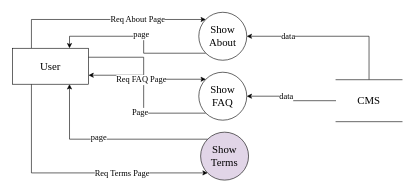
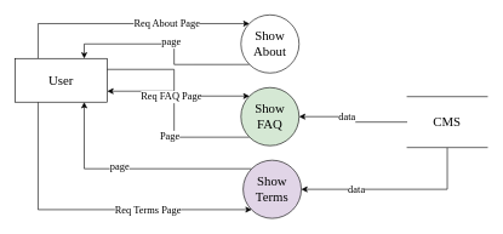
  <mxCell id="0" />
  <mxCell id="1" parent="0" />
  <mxCell id="2" value="" style="edgeStyle=orthogonalEdgeStyle;rounded=0;orthogonalLoop=1;jettySize=auto;html=1;fontFamily=Times New Roman;fontSize=16;entryX=0.25;entryY=1;entryDx=0;entryDy=0;exitX=1;exitY=0;exitDx=0;exitDy=0;" parent="1" edge="1"><mxGeometry relative="1" as="geometry"><mxPoint x="580" y="70" as="targetPoint" /></mxGeometry></mxCell>
  <mxCell id="3" style="edgeStyle=orthogonalEdgeStyle;rounded=0;orthogonalLoop=1;jettySize=auto;html=1;exitX=0.75;exitY=1;exitDx=0;exitDy=0;entryX=1;entryY=1;entryDx=0;entryDy=0;fontFamily=Times New Roman;fontSize=16;" parent="1" edge="1"><mxGeometry relative="1" as="geometry"><Array as="points"><mxPoint x="640" y="217" /></Array><mxPoint x="640" y="70" as="sourcePoint" /></mxGeometry></mxCell>
  <mxCell id="4" style="edgeStyle=elbowEdgeStyle;rounded=0;orthogonalLoop=1;jettySize=auto;html=1;exitX=0.25;exitY=0;exitDx=0;exitDy=0;entryX=0;entryY=0;entryDx=0;entryDy=0;fontSize=14;elbow=vertical;fontFamily=Times New Roman;" parent="1" source="8" target="23" edge="1"><mxGeometry relative="1" as="geometry"><Array as="points"><mxPoint x="250" y="32" /></Array></mxGeometry></mxCell>
  <mxCell id="5" value="Req About Page" style="edgeLabel;html=1;align=center;verticalAlign=middle;resizable=0;points=[];fontSize=14;fontFamily=Times New Roman;" parent="4" connectable="0" vertex="1"><mxGeometry x="0.327" y="1" relative="1" as="geometry"><mxPoint as="offset" /></mxGeometry></mxCell>
  <mxCell id="6" style="edgeStyle=elbowEdgeStyle;rounded=0;orthogonalLoop=1;jettySize=auto;html=1;exitX=0.25;exitY=1;exitDx=0;exitDy=0;entryX=0;entryY=1;entryDx=0;entryDy=0;fontSize=14;elbow=vertical;fontFamily=Times New Roman;" parent="1" source="8" target="26" edge="1"><mxGeometry relative="1" as="geometry"><Array as="points"><mxPoint x="230" y="288" /></Array></mxGeometry></mxCell>
  <mxCell id="7" value="Req Terms Page" style="edgeLabel;html=1;align=center;verticalAlign=middle;resizable=0;points=[];fontSize=14;fontFamily=Times New Roman;" parent="6" connectable="0" vertex="1"><mxGeometry x="0.352" y="-1" relative="1" as="geometry"><mxPoint as="offset" /></mxGeometry></mxCell>
  <mxCell id="8" value="&lt;span style=&quot;font-size: 18px&quot;&gt;User&lt;/span&gt;" style="rounded=0;whiteSpace=wrap;html=1;fontFamily=Times New Roman;" parent="1" vertex="1"><mxGeometry x="20" y="80" width="127" height="60" as="geometry" /></mxCell>
  <mxCell id="9" style="rounded=0;orthogonalLoop=1;jettySize=auto;html=1;exitX=0;exitY=1;exitDx=0;exitDy=0;fontSize=17;startArrow=none;startFill=0;endArrow=classic;endFill=1;entryX=1;entryY=0.75;entryDx=0;entryDy=0;edgeStyle=orthogonalEdgeStyle;fontFamily=Times New Roman;" parent="1" source="11" target="8" edge="1"><mxGeometry relative="1" as="geometry"><mxPoint x="231" y="180" as="targetPoint" /></mxGeometry></mxCell>
  <mxCell id="10" value="Page" style="edgeLabel;html=1;align=center;verticalAlign=middle;resizable=0;points=[];fontSize=14;fontFamily=Times New Roman;" parent="9" connectable="0" vertex="1"><mxGeometry x="-0.83" y="2" relative="1" as="geometry"><mxPoint x="-88" y="-3" as="offset" /></mxGeometry></mxCell>
- <mxCell id="11" value="&lt;p&gt;&lt;font style=&quot;font-size: 18px&quot;&gt;Show FAQ&lt;/font&gt;&lt;/p&gt;" style="ellipse;whiteSpace=wrap;html=1;aspect=fixed;shadow=0;sketch=0;rotation=0;fontFamily=Times New Roman;" parent="1" vertex="1"><mxGeometry x="331" y="120" width="80" height="80" as="geometry" /></mxCell>
+ <mxCell id="11" value="&lt;p&gt;&lt;font style=&quot;font-size: 18px&quot;&gt;Show FAQ&lt;/font&gt;&lt;/p&gt;" style="ellipse;whiteSpace=wrap;html=1;aspect=fixed;shadow=0;sketch=0;rotation=0;fontFamily=Times New Roman;fillColor=#d5e8d4;" parent="1" vertex="1"><mxGeometry x="331" y="120" width="80" height="80" as="geometry" /></mxCell>
  <mxCell id="12" style="edgeStyle=orthogonalEdgeStyle;rounded=0;orthogonalLoop=1;jettySize=auto;html=1;exitX=0;exitY=0.5;exitDx=0;exitDy=0;entryX=1;entryY=0.5;entryDx=0;entryDy=0;fontSize=17;elbow=vertical;fontFamily=Times New Roman;" parent="1" source="18" target="11" edge="1"><mxGeometry relative="1" as="geometry" /></mxCell>
  <mxCell id="13" value="data" style="edgeLabel;html=1;align=center;verticalAlign=middle;resizable=0;points=[];fontSize=14;fontFamily=Times New Roman;" parent="12" connectable="0" vertex="1"><mxGeometry x="0.16" relative="1" as="geometry"><mxPoint as="offset" /></mxGeometry></mxCell>
- <mxCell id="14" style="edgeStyle=orthogonalEdgeStyle;rounded=0;orthogonalLoop=1;jettySize=auto;html=1;exitX=0.5;exitY=0;exitDx=0;exitDy=0;entryX=1;entryY=0.5;entryDx=0;entryDy=0;fontSize=14;fontFamily=Times New Roman;" parent="1" source="18" target="23" edge="1"><mxGeometry relative="1" as="geometry" /></mxCell>
- <mxCell id="15" value="data" style="edgeLabel;html=1;align=center;verticalAlign=middle;resizable=0;points=[];fontSize=14;fontFamily=Times New Roman;" parent="14" connectable="0" vertex="1"><mxGeometry x="0.508" relative="1" as="geometry"><mxPoint as="offset" /></mxGeometry></mxCell>
+ <mxCell id="16" style="edgeStyle=orthogonalEdgeStyle;rounded=0;orthogonalLoop=1;jettySize=auto;html=1;exitX=0.5;exitY=1;exitDx=0;exitDy=0;entryX=1;entryY=0.5;entryDx=0;entryDy=0;fontSize=14;fontFamily=Times New Roman;" parent="1" source="18" target="26" edge="1"><mxGeometry relative="1" as="geometry" /></mxCell>
+ <mxCell id="17" value="data" style="edgeLabel;html=1;align=center;verticalAlign=middle;resizable=0;points=[];fontSize=14;fontFamily=Times New Roman;" parent="16" connectable="0" vertex="1"><mxGeometry x="0.415" relative="1" as="geometry"><mxPoint as="offset" /></mxGeometry></mxCell>
  <mxCell id="18" value="&lt;span style=&quot;font-size: 18px&quot;&gt;CMS&lt;/span&gt;" style="shape=partialRectangle;whiteSpace=wrap;html=1;left=0;right=0;fillColor=default;rounded=0;shadow=0;glass=0;sketch=0;fontFamily=Times New Roman;fontSize=16;gradientColor=none;" parent="1" vertex="1"><mxGeometry x="560" y="132.5" width="110" height="70" as="geometry" /></mxCell>
  <mxCell id="19" style="rounded=0;orthogonalLoop=1;jettySize=auto;html=1;entryX=0;entryY=0;entryDx=0;entryDy=0;fontSize=17;startArrow=none;startFill=0;endArrow=classic;endFill=1;exitX=1;exitY=0.25;exitDx=0;exitDy=0;edgeStyle=orthogonalEdgeStyle;fontFamily=Times New Roman;" parent="1" source="8" target="11" edge="1"><mxGeometry relative="1" as="geometry"><mxPoint x="231" y="150" as="sourcePoint" /></mxGeometry></mxCell>
  <mxCell id="20" value="Req FAQ Page" style="edgeLabel;html=1;align=center;verticalAlign=middle;resizable=0;points=[];fontSize=14;fontFamily=Times New Roman;" parent="19" connectable="0" vertex="1"><mxGeometry x="0.81" y="2" relative="1" as="geometry"><mxPoint x="-86" y="3" as="offset" /></mxGeometry></mxCell>
  <mxCell id="21" style="edgeStyle=orthogonalEdgeStyle;rounded=0;orthogonalLoop=1;jettySize=auto;elbow=vertical;html=1;exitX=0;exitY=1;exitDx=0;exitDy=0;entryX=0.75;entryY=0;entryDx=0;entryDy=0;fontSize=14;fontFamily=Times New Roman;" parent="1" source="23" target="8" edge="1"><mxGeometry relative="1" as="geometry" /></mxCell>
  <mxCell id="22" value="page" style="edgeLabel;html=1;align=center;verticalAlign=middle;resizable=0;points=[];fontSize=14;fontFamily=Times New Roman;" parent="21" connectable="0" vertex="1"><mxGeometry x="-0.006" y="-3" relative="1" as="geometry"><mxPoint as="offset" /></mxGeometry></mxCell>
  <mxCell id="23" value="&lt;p&gt;&lt;font style=&quot;font-size: 18px&quot;&gt;Show About&lt;/font&gt;&lt;/p&gt;" style="ellipse;whiteSpace=wrap;html=1;aspect=fixed;shadow=0;sketch=0;rotation=0;fontFamily=Times New Roman;" parent="1" vertex="1"><mxGeometry x="331" y="20" width="80" height="80" as="geometry" /></mxCell>
  <mxCell id="24" style="edgeStyle=orthogonalEdgeStyle;rounded=0;orthogonalLoop=1;jettySize=auto;elbow=vertical;html=1;exitX=0;exitY=0;exitDx=0;exitDy=0;entryX=0.75;entryY=1;entryDx=0;entryDy=0;fontSize=14;fontFamily=Times New Roman;" parent="1" source="26" target="8" edge="1"><mxGeometry relative="1" as="geometry" /></mxCell>
  <mxCell id="25" value="page" style="edgeLabel;html=1;align=center;verticalAlign=middle;resizable=0;points=[];fontSize=14;fontFamily=Times New Roman;" parent="24" connectable="0" vertex="1"><mxGeometry x="0.13" y="-2" relative="1" as="geometry"><mxPoint as="offset" /></mxGeometry></mxCell>
  <mxCell id="26" value="&lt;p&gt;&lt;font style=&quot;font-size: 18px&quot;&gt;Show Terms&lt;/font&gt;&lt;/p&gt;" style="ellipse;whiteSpace=wrap;html=1;aspect=fixed;shadow=0;sketch=0;rotation=0;fontFamily=Times New Roman;fillColor=#e1d5e7;" parent="1" vertex="1"><mxGeometry x="334" y="220" width="80" height="80" as="geometry" /></mxCell>
